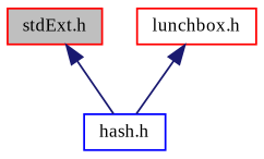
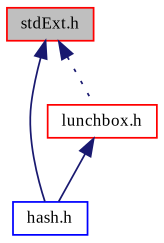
  digraph {
    fontname="Liberation Serif"
    node [color=red fillcolor=white fontname="Liberation Serif" fontsize=10 shape=record style=filled]
    edge [color=midnightblue dir=back fontname="Liberation Serif" fontsize=10 labelfontname=Sans labelfontsize=10 style=solid]
    n1 [fillcolor=grey75 fontcolor=black height=0.2 label="stdExt.h" width=0.4]
    n2 [color=blue height=0.2 label="hash.h" width=0.4]
    n3 [height=0.2 label="lunchbox.h" width=0.4]
    n1 -> n2
+   n1 -> n3 [style=dotted]
    n3 -> n2
  }
